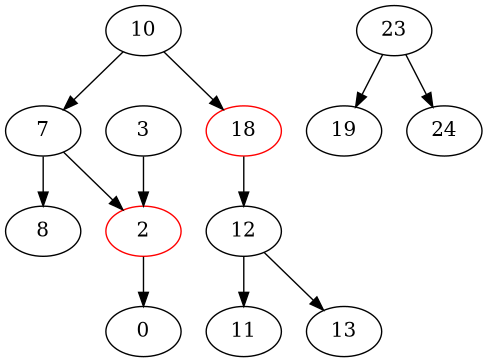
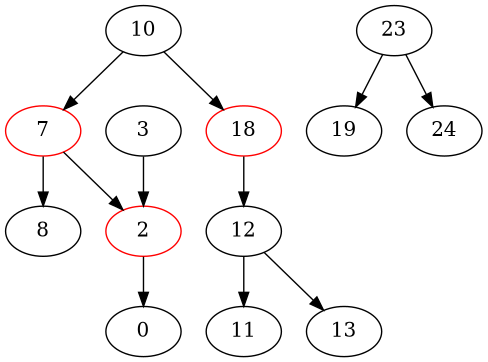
  digraph {
    node [color=black]
    10
-   7
+   7 [color=red]
    18 [color=red]
    2 [color=red]
    8
    12
    0
    11
    13
    23
    19
    24
    3
    10 -> 7
    10 -> 18
    7 -> 2
    7 -> 8
    18 -> 12
    2 -> 0
    12 -> 11
    12 -> 13
    23 -> 19
    23 -> 24
    3 -> 2
  }
